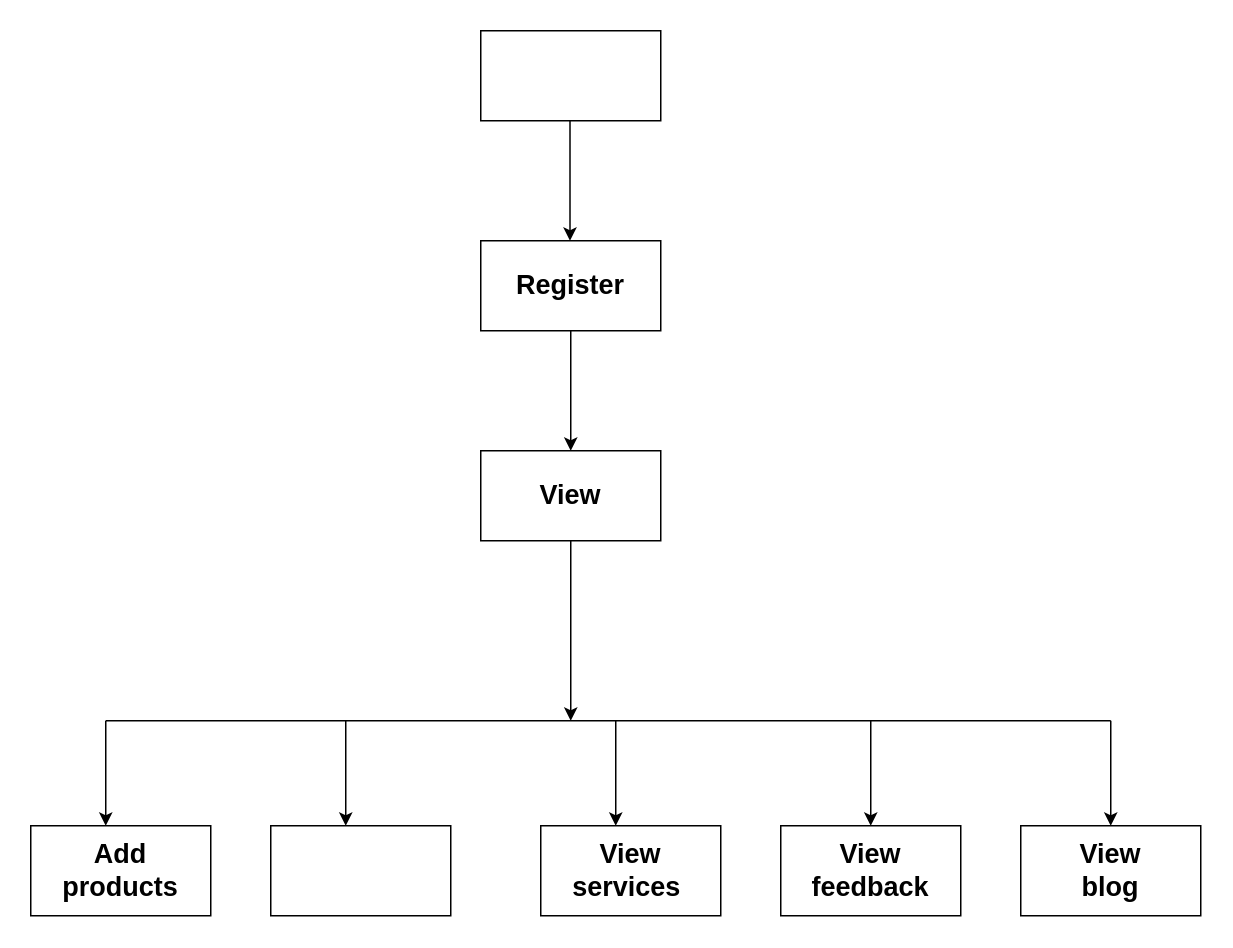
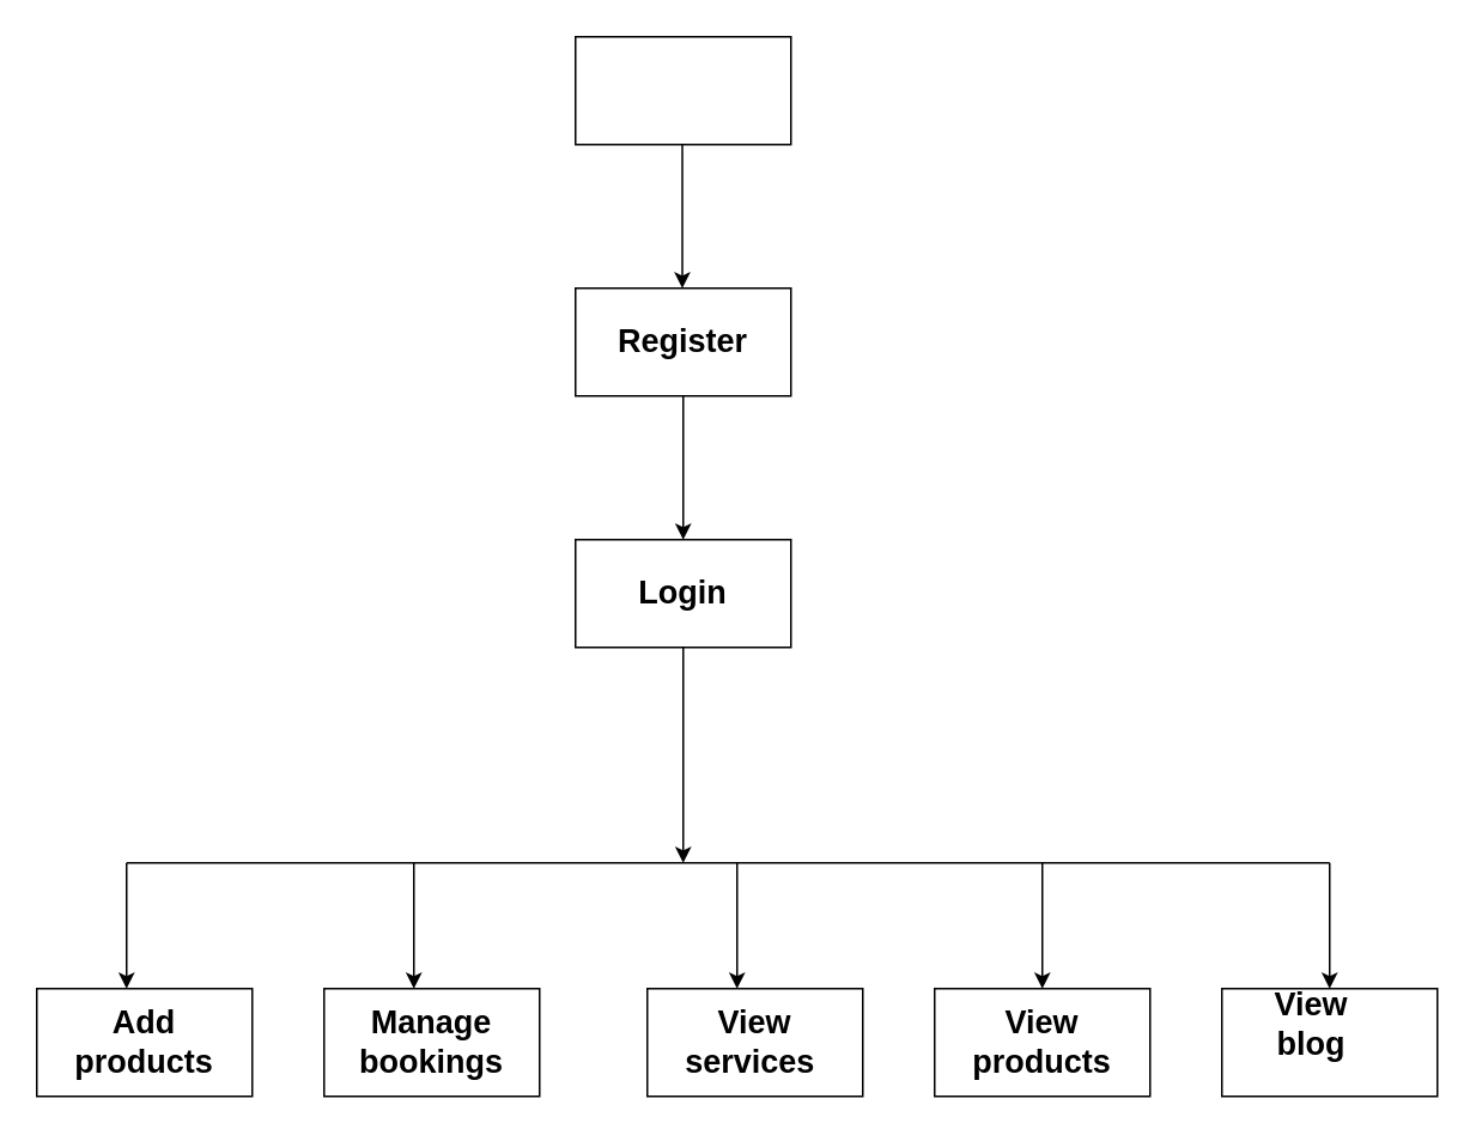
  <mxCell id="0" />
  <mxCell id="1" parent="0" />
  <mxCell id="2" value="" style="rounded=0;whiteSpace=wrap;html=1;" parent="1" vertex="1"><mxGeometry x="320" y="160" width="120" height="60" as="geometry" /></mxCell>
  <mxCell id="3" value="" style="rounded=0;whiteSpace=wrap;html=1;" parent="1" vertex="1"><mxGeometry x="320" y="300" width="120" height="60" as="geometry" /></mxCell>
  <mxCell id="4" value="" style="rounded=0;whiteSpace=wrap;html=1;" parent="1" vertex="1"><mxGeometry x="20" y="550" width="120" height="60" as="geometry" /></mxCell>
  <mxCell id="5" value="" style="rounded=0;whiteSpace=wrap;html=1;" parent="1" vertex="1"><mxGeometry x="180" y="550" width="120" height="60" as="geometry" /></mxCell>
  <mxCell id="6" value="" style="rounded=0;whiteSpace=wrap;html=1;" parent="1" vertex="1"><mxGeometry x="360" y="550" width="120" height="60" as="geometry" /></mxCell>
  <mxCell id="7" value="" style="rounded=0;whiteSpace=wrap;html=1;" parent="1" vertex="1"><mxGeometry x="520" y="550" width="120" height="60" as="geometry" /></mxCell>
  <mxCell id="8" value="" style="rounded=0;whiteSpace=wrap;html=1;" parent="1" vertex="1"><mxGeometry x="680" y="550" width="120" height="60" as="geometry" /></mxCell>
  <mxCell id="9" value="" style="endArrow=none;html=1;rounded=0;" parent="1" edge="1"><mxGeometry width="50" height="50" relative="1" as="geometry"><mxPoint x="70" y="480" as="sourcePoint" /><mxPoint x="740" y="480" as="targetPoint" /></mxGeometry></mxCell>
  <mxCell id="10" value="" style="endArrow=classic;html=1;rounded=0;" parent="1" edge="1"><mxGeometry width="50" height="50" relative="1" as="geometry"><mxPoint x="70" y="480" as="sourcePoint" /><mxPoint x="70" y="550" as="targetPoint" /></mxGeometry></mxCell>
  <mxCell id="11" value="" style="endArrow=classic;html=1;rounded=0;" parent="1" edge="1"><mxGeometry width="50" height="50" relative="1" as="geometry"><mxPoint x="230" y="480" as="sourcePoint" /><mxPoint x="230" y="550" as="targetPoint" /></mxGeometry></mxCell>
  <mxCell id="12" value="" style="endArrow=classic;html=1;rounded=0;" parent="1" edge="1"><mxGeometry width="50" height="50" relative="1" as="geometry"><mxPoint x="410" y="480" as="sourcePoint" /><mxPoint x="410" y="550" as="targetPoint" /></mxGeometry></mxCell>
  <mxCell id="13" value="" style="endArrow=classic;html=1;rounded=0;entryX=0.5;entryY=0;entryDx=0;entryDy=0;" parent="1" target="7" edge="1"><mxGeometry width="50" height="50" relative="1" as="geometry"><mxPoint x="580" y="480" as="sourcePoint" /><mxPoint x="430" y="460" as="targetPoint" /></mxGeometry></mxCell>
  <mxCell id="14" value="" style="endArrow=classic;html=1;rounded=0;entryX=0.5;entryY=0;entryDx=0;entryDy=0;" parent="1" target="8" edge="1"><mxGeometry width="50" height="50" relative="1" as="geometry"><mxPoint x="740" y="480" as="sourcePoint" /><mxPoint x="430" y="460" as="targetPoint" /></mxGeometry></mxCell>
  <mxCell id="15" value="" style="endArrow=classic;html=1;rounded=0;exitX=0.5;exitY=1;exitDx=0;exitDy=0;" parent="1" source="3" edge="1"><mxGeometry width="50" height="50" relative="1" as="geometry"><mxPoint x="380" y="420" as="sourcePoint" /><mxPoint x="380" y="480" as="targetPoint" /></mxGeometry></mxCell>
  <mxCell id="16" value="" style="endArrow=classic;html=1;rounded=0;exitX=0.5;exitY=1;exitDx=0;exitDy=0;entryX=0.5;entryY=0;entryDx=0;entryDy=0;" parent="1" source="2" target="3" edge="1"><mxGeometry width="50" height="50" relative="1" as="geometry"><mxPoint x="380" y="240" as="sourcePoint" /><mxPoint x="430" y="190" as="targetPoint" /></mxGeometry></mxCell>
  <mxCell id="17" value="&lt;span style=&quot;font-size: 18px;&quot;&gt;&lt;b&gt;Register&lt;/b&gt;&lt;/span&gt;" style="text;html=1;strokeColor=none;fillColor=none;align=center;verticalAlign=middle;whiteSpace=wrap;rounded=0;" parent="1" vertex="1"><mxGeometry x="350" y="175" width="60" height="30" as="geometry" /></mxCell>
- <mxCell id="18" value="&lt;font style=&quot;font-size: 18px;&quot;&gt;&lt;b&gt;View&lt;/b&gt;&lt;/font&gt;" style="text;html=1;strokeColor=none;fillColor=none;align=center;verticalAlign=middle;whiteSpace=wrap;rounded=0;" parent="1" vertex="1"><mxGeometry x="350" y="315" width="60" height="30" as="geometry" /></mxCell>
+ <mxCell id="18" value="&lt;font style=&quot;font-size: 18px;&quot;&gt;&lt;b&gt;Login&lt;/b&gt;&lt;/font&gt;" style="text;html=1;strokeColor=none;fillColor=none;align=center;verticalAlign=middle;whiteSpace=wrap;rounded=0;" parent="1" vertex="1"><mxGeometry x="350" y="315" width="60" height="30" as="geometry" /></mxCell>
  <mxCell id="19" value="Add products" style="text;html=1;strokeColor=none;fillColor=none;align=center;verticalAlign=middle;whiteSpace=wrap;rounded=0;fontSize=18;fontStyle=1" parent="1" vertex="1"><mxGeometry x="50" y="565" width="60" height="30" as="geometry" /></mxCell>
+ <mxCell id="20" value="Manage bookings" style="text;html=1;strokeColor=none;fillColor=none;align=center;verticalAlign=middle;whiteSpace=wrap;rounded=0;fontSize=18;fontStyle=1" parent="1" vertex="1"><mxGeometry x="180" y="565" width="120" height="30" as="geometry" /></mxCell>
  <mxCell id="21" value="View services&amp;nbsp;" style="text;html=1;strokeColor=none;fillColor=none;align=center;verticalAlign=middle;whiteSpace=wrap;rounded=0;fontSize=18;fontStyle=1" parent="1" vertex="1"><mxGeometry x="390" y="565" width="60" height="30" as="geometry" /></mxCell>
- <mxCell id="22" value="View feedback" style="text;html=1;strokeColor=none;fillColor=none;align=center;verticalAlign=middle;whiteSpace=wrap;rounded=0;fontSize=18;fontStyle=1" parent="1" vertex="1"><mxGeometry x="550" y="565" width="60" height="30" as="geometry" /></mxCell>
- <mxCell id="23" value="View blog" style="text;html=1;strokeColor=none;fillColor=none;align=center;verticalAlign=middle;whiteSpace=wrap;rounded=0;fontSize=18;fontStyle=1" parent="1" vertex="1"><mxGeometry x="710" y="565" width="60" height="30" as="geometry" /></mxCell>
+ <mxCell id="22" value="View products" style="text;html=1;strokeColor=none;fillColor=none;align=center;verticalAlign=middle;whiteSpace=wrap;rounded=0;fontSize=18;fontStyle=1" parent="1" vertex="1"><mxGeometry x="550" y="565" width="60" height="30" as="geometry" /></mxCell>
+ <mxCell id="23" value="View blog" style="text;html=1;strokeColor=none;fillColor=none;align=center;verticalAlign=middle;whiteSpace=wrap;rounded=0;fontSize=18;fontStyle=1" parent="1" vertex="1"><mxGeometry x="700" y="555" width="60" height="30" as="geometry" /></mxCell>
  <mxCell id="24" value="" style="rounded=0;whiteSpace=wrap;html=1;" vertex="1" parent="1"><mxGeometry x="320" y="20" width="120" height="60" as="geometry" /></mxCell>
  <mxCell id="25" value="" style="endArrow=classic;html=1;rounded=0;exitX=0.5;exitY=1;exitDx=0;exitDy=0;entryX=0.5;entryY=0;entryDx=0;entryDy=0;" edge="1" parent="1"><mxGeometry width="50" height="50" relative="1" as="geometry"><mxPoint x="379.5" y="80" as="sourcePoint" /><mxPoint x="379.5" y="160" as="targetPoint" /></mxGeometry></mxCell>
